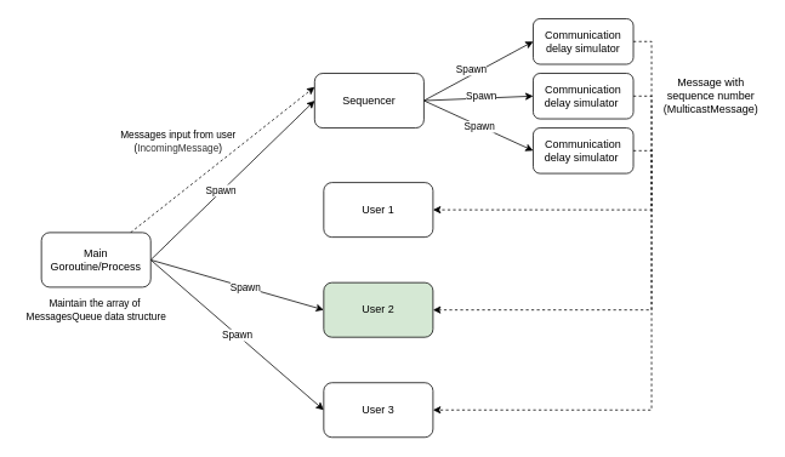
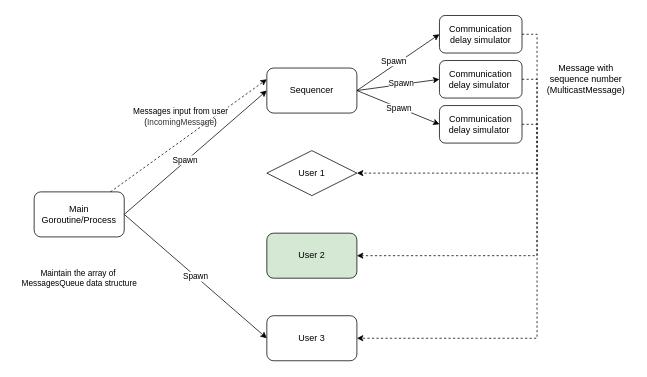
  <mxCell id="0" />
  <mxCell id="1" parent="0" />
- <mxCell id="2" style="edgeStyle=none;rounded=0;orthogonalLoop=1;jettySize=auto;html=1;entryX=0;entryY=0.5;entryDx=0;entryDy=0;exitX=1;exitY=0.5;exitDx=0;exitDy=0;" parent="1" source="8" target="16" edge="1"><mxGeometry relative="1" as="geometry"><mxPoint x="175" y="300" as="sourcePoint" /></mxGeometry></mxCell>
- <mxCell id="3" value="Spawn" style="edgeLabel;html=1;align=center;verticalAlign=middle;resizable=0;points=[];" parent="2" vertex="1" connectable="0"><mxGeometry x="0.09" relative="1" as="geometry"><mxPoint as="offset" /></mxGeometry></mxCell>
  <mxCell id="4" style="edgeStyle=none;rounded=0;orthogonalLoop=1;jettySize=auto;html=1;entryX=0;entryY=0.5;entryDx=0;entryDy=0;exitX=1;exitY=0.5;exitDx=0;exitDy=0;" parent="1" source="8" target="15" edge="1"><mxGeometry relative="1" as="geometry" /></mxCell>
  <mxCell id="5" value="Spawn" style="edgeLabel;html=1;align=center;verticalAlign=middle;resizable=0;points=[];" parent="4" vertex="1" connectable="0"><mxGeometry x="-0.143" y="2" relative="1" as="geometry"><mxPoint as="offset" /></mxGeometry></mxCell>
  <mxCell id="6" value="Spawn" style="edgeStyle=none;rounded=0;orthogonalLoop=1;jettySize=auto;html=1;exitX=1;exitY=0.5;exitDx=0;exitDy=0;entryX=0;entryY=0.5;entryDx=0;entryDy=0;" parent="1" source="8" target="18" edge="1"><mxGeometry relative="1" as="geometry" /></mxCell>
  <mxCell id="7" style="rounded=0;orthogonalLoop=1;jettySize=auto;html=1;entryX=0;entryY=0.25;entryDx=0;entryDy=0;dashed=1;" parent="1" source="8" target="15" edge="1"><mxGeometry relative="1" as="geometry" /></mxCell>
  <mxCell id="8" value="Main Goroutine/Process" style="rounded=1;whiteSpace=wrap;html=1;" parent="1" vertex="1"><mxGeometry x="45" y="255" width="120" height="60" as="geometry" /></mxCell>
  <mxCell id="9" style="rounded=0;orthogonalLoop=1;jettySize=auto;html=1;entryX=0;entryY=0.5;entryDx=0;entryDy=0;exitX=1;exitY=0.5;exitDx=0;exitDy=0;" parent="1" source="15" target="20" edge="1"><mxGeometry relative="1" as="geometry" /></mxCell>
  <mxCell id="10" value="Spawn" style="edgeLabel;html=1;align=center;verticalAlign=middle;resizable=0;points=[];" parent="9" vertex="1" connectable="0"><mxGeometry x="-0.144" y="-2" relative="1" as="geometry"><mxPoint y="-9" as="offset" /></mxGeometry></mxCell>
  <mxCell id="11" style="edgeStyle=none;rounded=0;orthogonalLoop=1;jettySize=auto;html=1;exitX=1;exitY=0.5;exitDx=0;exitDy=0;entryX=0;entryY=0.5;entryDx=0;entryDy=0;" parent="1" source="15" target="22" edge="1"><mxGeometry relative="1" as="geometry" /></mxCell>
  <mxCell id="12" value="Spawn" style="edgeLabel;html=1;align=center;verticalAlign=middle;resizable=0;points=[];" parent="11" vertex="1" connectable="0"><mxGeometry x="0.056" y="3" relative="1" as="geometry"><mxPoint as="offset" /></mxGeometry></mxCell>
  <mxCell id="13" style="edgeStyle=none;rounded=0;orthogonalLoop=1;jettySize=auto;html=1;exitX=1;exitY=0.5;exitDx=0;exitDy=0;entryX=0;entryY=0.5;entryDx=0;entryDy=0;" parent="1" source="15" target="24" edge="1"><mxGeometry relative="1" as="geometry" /></mxCell>
  <mxCell id="14" value="Spawn" style="edgeLabel;html=1;align=center;verticalAlign=middle;resizable=0;points=[];" parent="13" vertex="1" connectable="0"><mxGeometry x="0.018" y="-1" relative="1" as="geometry"><mxPoint as="offset" /></mxGeometry></mxCell>
- <mxCell id="15" value="Sequencer" style="rounded=1;whiteSpace=wrap;html=1;" parent="1" vertex="1"><mxGeometry x="345" y="80" width="120" height="60" as="geometry" /></mxCell>
+ <mxCell id="15" value="Sequencer" style="rounded=1;whiteSpace=wrap;html=1;" parent="1" vertex="1"><mxGeometry x="355" y="90" width="120" height="60" as="geometry" /></mxCell>
  <mxCell id="16" value="User 2" style="rounded=1;whiteSpace=wrap;html=1;fillColor=#d5e8d4;" parent="1" vertex="1"><mxGeometry x="355" y="310" width="120" height="60" as="geometry" /></mxCell>
- <mxCell id="17" value="User 1" style="rounded=1;whiteSpace=wrap;html=1;" parent="1" vertex="1"><mxGeometry x="355" y="200" width="120" height="60" as="geometry" /></mxCell>
+ <mxCell id="17" value="User 1" style="rhombus;whiteSpace=wrap;html=1;" parent="1" vertex="1"><mxGeometry x="355" y="200" width="120" height="60" as="geometry" /></mxCell>
  <mxCell id="18" value="User 3" style="rounded=1;whiteSpace=wrap;html=1;" parent="1" vertex="1"><mxGeometry x="355" y="420" width="120" height="60" as="geometry" /></mxCell>
  <mxCell id="19" style="edgeStyle=orthogonalEdgeStyle;rounded=0;orthogonalLoop=1;jettySize=auto;html=1;exitX=1;exitY=0.5;exitDx=0;exitDy=0;entryX=1;entryY=0.5;entryDx=0;entryDy=0;elbow=vertical;dashed=1;" parent="1" source="20" target="17" edge="1"><mxGeometry relative="1" as="geometry" /></mxCell>
  <mxCell id="20" value="Communication delay simulator" style="rounded=1;whiteSpace=wrap;html=1;" parent="1" vertex="1"><mxGeometry x="585" y="20" width="110" height="50" as="geometry" /></mxCell>
  <mxCell id="21" style="edgeStyle=orthogonalEdgeStyle;rounded=0;orthogonalLoop=1;jettySize=auto;html=1;entryX=1;entryY=0.5;entryDx=0;entryDy=0;dashed=1;" parent="1" source="22" target="16" edge="1"><mxGeometry relative="1" as="geometry"><Array as="points"><mxPoint x="715" y="105" /><mxPoint x="715" y="340" /></Array></mxGeometry></mxCell>
  <mxCell id="22" value="Communication delay simulator&amp;nbsp;" style="rounded=1;whiteSpace=wrap;html=1;" parent="1" vertex="1"><mxGeometry x="585" y="80" width="110" height="50" as="geometry" /></mxCell>
  <mxCell id="23" style="edgeStyle=orthogonalEdgeStyle;rounded=0;orthogonalLoop=1;jettySize=auto;html=1;entryX=1;entryY=0.5;entryDx=0;entryDy=0;dashed=1;" parent="1" source="24" target="18" edge="1"><mxGeometry relative="1" as="geometry"><Array as="points"><mxPoint x="715" y="165" /><mxPoint x="715" y="450" /></Array></mxGeometry></mxCell>
  <mxCell id="24" value="Communication delay simulator&amp;nbsp;" style="rounded=1;whiteSpace=wrap;html=1;" parent="1" vertex="1"><mxGeometry x="585" y="140" width="110" height="50" as="geometry" /></mxCell>
  <mxCell id="25" value="Message with &lt;br&gt;sequence number&lt;br&gt;(MulticastMessage)" style="text;html=1;align=center;verticalAlign=middle;resizable=0;points=[];autosize=1;strokeColor=none;fillColor=none;" parent="1" vertex="1"><mxGeometry x="720" y="80" width="120" height="50" as="geometry" /></mxCell>
- <mxCell id="26" value="&lt;span style=&quot;background-color: rgb(255 , 255 , 255)&quot;&gt;Messages input from user&lt;/span&gt;&lt;br&gt;&lt;span style=&quot;background-color: rgb(255 , 255 , 255)&quot;&gt;(&lt;/span&gt;&lt;span style=&quot;box-sizing: border-box ; color: rgb(51 , 51 , 51)&quot;&gt;IncomingMessage&lt;/span&gt;&lt;span style=&quot;background-color: rgb(255 , 255 , 255)&quot;&gt;)&lt;/span&gt;" style="text;html=1;align=center;verticalAlign=middle;resizable=0;points=[];autosize=1;strokeColor=none;fillColor=none;fontSize=11;fontFamily=Helvetica;" vertex="1" parent="1"><mxGeometry x="125" y="140" width="140" height="30" as="geometry" /></mxCell>
- <mxCell id="27" value="&lt;font style=&quot;font-size: 11px&quot;&gt;Maintain the array of&amp;nbsp;&lt;br&gt;&lt;span style=&quot;box-sizing: border-box&quot;&gt;&lt;span class=&quot;md-plain&quot; style=&quot;box-sizing: border-box&quot;&gt;MessagesQueue data structure&lt;/span&gt;&lt;/span&gt;&lt;/font&gt;" style="text;html=1;align=center;verticalAlign=middle;resizable=0;points=[];autosize=1;strokeColor=none;fillColor=none;fontSize=11;fontFamily=Helvetica;" vertex="1" parent="1"><mxGeometry x="20" y="325" width="170" height="30" as="geometry" /></mxCell>
+ <mxCell id="26" value="&lt;span style=&quot;background-color: rgb(255 , 255 , 255)&quot;&gt;Messages input from user&lt;/span&gt;&lt;br&gt;&lt;span style=&quot;background-color: rgb(255 , 255 , 255)&quot;&gt;(&lt;/span&gt;&lt;span style=&quot;box-sizing: border-box ; color: rgb(51 , 51 , 51)&quot;&gt;IncomingMessage&lt;/span&gt;&lt;span style=&quot;background-color: rgb(255 , 255 , 255)&quot;&gt;)&lt;/span&gt;" style="text;html=1;align=center;verticalAlign=middle;resizable=0;points=[];autosize=1;strokeColor=none;fillColor=none;fontSize=11;fontFamily=Helvetica;" vertex="1" parent="1"><mxGeometry x="170" y="140" width="140" height="30" as="geometry" /></mxCell>
+ <mxCell id="27" value="&lt;font style=&quot;font-size: 11px&quot;&gt;Maintain the array of&amp;nbsp;&lt;br&gt;&lt;span style=&quot;box-sizing: border-box&quot;&gt;&lt;span class=&quot;md-plain&quot; style=&quot;box-sizing: border-box&quot;&gt;MessagesQueue data structure&lt;/span&gt;&lt;/span&gt;&lt;/font&gt;" style="text;html=1;align=center;verticalAlign=middle;resizable=0;points=[];autosize=1;strokeColor=none;fillColor=none;fontSize=11;fontFamily=Helvetica;" vertex="1" parent="1"><mxGeometry x="20" y="355" width="170" height="30" as="geometry" /></mxCell>
